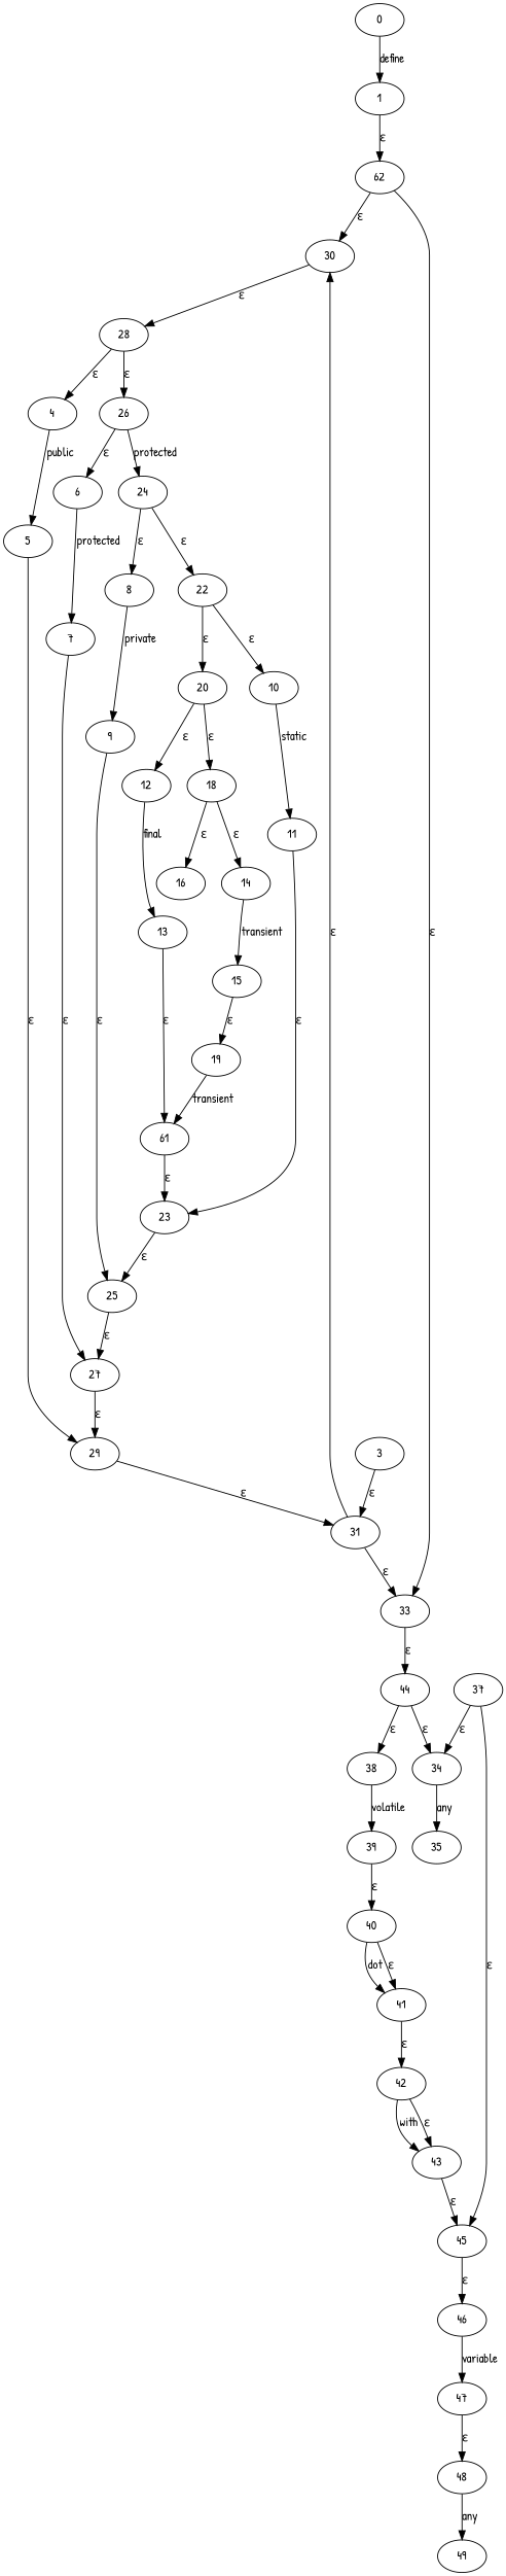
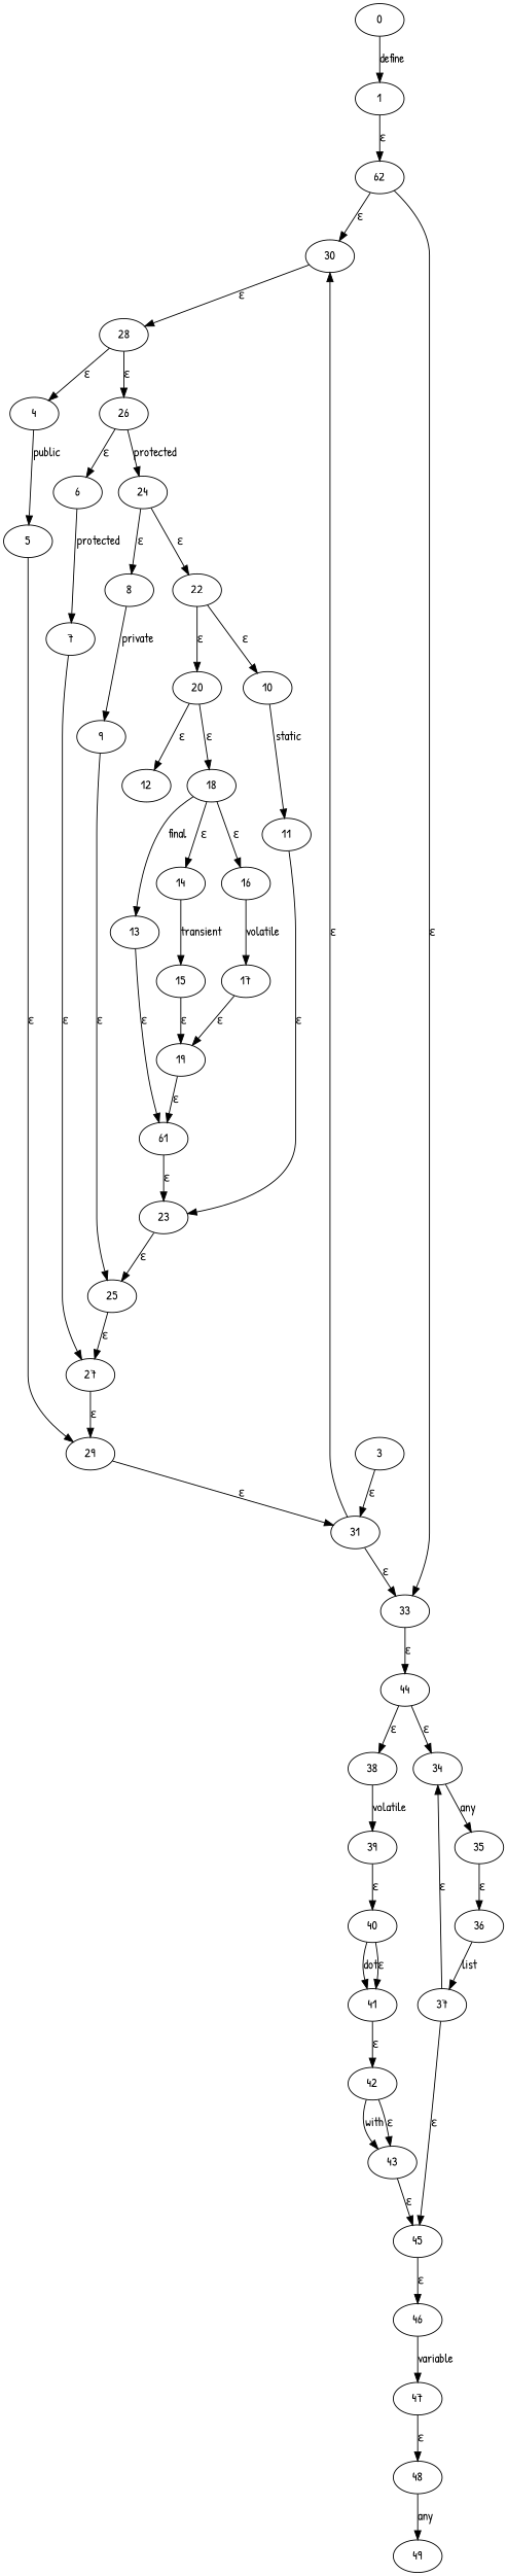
  digraph {
    fontname="Patrick Hand"
    node [fontname="Patrick Hand"]
    edge [fontname="Patrick Hand"]
    0
    1
    n3 [label=62]
    30
    33
    28
    44
    26
    4
    38
    34
    24
    6
    5
    3
    31
    39
    35
    22
    8
    7
    29
    40
+   36
    10
    20
    9
    27
    41
    37
    11
    12
    18
    25
    42
    45
    23
    13
    16
    14
    43
    46
    n43 [label=61]
+   17
    15
    47
    19
    48
    49
    0 -> 1 [label=define]
    1 -> n3 [label="ε"]
    n3 -> 30 [label="ε"]
    n3 -> 33 [label="ε"]
    30 -> 28 [label="ε"]
    33 -> 44 [label="ε"]
    28 -> 26 [label="ε"]
    28 -> 4 [label="ε"]
    44 -> 38 [label="ε"]
    44 -> 34 [label="ε"]
    26 -> 24 [label=protected]
    26 -> 6 [label="ε"]
    4 -> 5 [label=public]
    38 -> 39 [label=volatile]
    34 -> 35 [label=any]
    24 -> 22 [label="ε"]
    24 -> 8 [label="ε"]
    6 -> 7 [label=protected]
    5 -> 29 [label="ε"]
    3 -> 31 [label="ε"]
    31 -> 30 [label="ε"]
    31 -> 33 [label="ε"]
    39 -> 40 [label="ε"]
+   35 -> 36 [label="ε"]
    22 -> 10 [label="ε"]
    22 -> 20 [label="ε"]
    8 -> 9 [label=private]
    7 -> 27 [label="ε"]
    29 -> 31 [label="ε"]
    40 -> 41 [label=dot]
    40 -> 41 [label="ε"]
+   36 -> 37 [label=list]
    10 -> 11 [label=static]
    20 -> 12 [label="ε"]
    20 -> 18 [label="ε"]
    9 -> 25 [label="ε"]
    27 -> 29 [label="ε"]
    41 -> 42 [label="ε"]
    37 -> 34 [label="ε"]
    37 -> 45 [label="ε"]
    11 -> 23 [label="ε"]
-   12 -> 13 [label=final]
+   18 -> 13 [label=final]
    18 -> 16 [label="ε"]
    18 -> 14 [label="ε"]
    25 -> 27 [label="ε"]
    42 -> 43 [label=with]
    42 -> 43 [label="ε"]
    45 -> 46 [label="ε"]
    23 -> 25 [label="ε"]
    13 -> n43 [label="ε"]
+   16 -> 17 [label=volatile]
    14 -> 15 [label=transient]
    43 -> 45 [label="ε"]
    46 -> 47 [label=variable]
    n43 -> 23 [label="ε"]
+   17 -> 19 [label="ε"]
    15 -> 19 [label="ε"]
    47 -> 48 [label="ε"]
-   19 -> n43 [label=transient]
+   19 -> n43 [label="ε"]
    48 -> 49 [label=any]
  }
